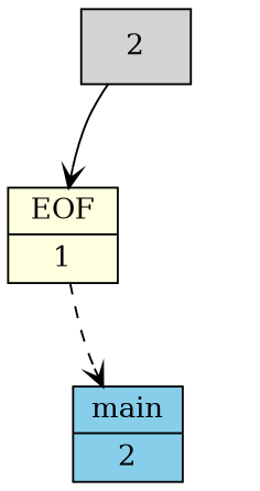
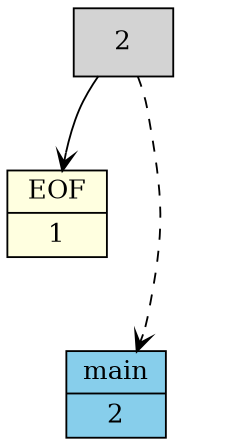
  digraph {
    rankdir=TB
    node [shape=record style=filled]
    edge [arrowhead=vee]
    n1 [fillcolor=lightgrey label=2]
    n2 [fillcolor=lightyellow label="{EOF|1}"]
    n3 [fillcolor=skyblue label="{main|2}"]
    n1 -> n2 [label="        " style=solid]
-   n2 -> n3 [label="        " style=dashed]
+   n1 -> n3 [label="        " style=dashed]
  }
